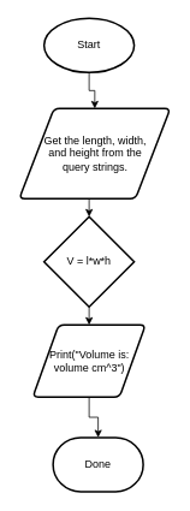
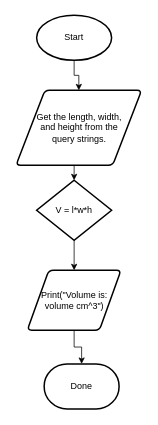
  <mxCell id="0" />
  <mxCell id="1" parent="0" />
  <mxCell id="2" style="edgeStyle=orthogonalEdgeStyle;rounded=0;orthogonalLoop=1;jettySize=auto;html=1;exitX=0.5;exitY=1;exitDx=0;exitDy=0;exitPerimeter=0;entryX=0.5;entryY=0;entryDx=0;entryDy=0;" parent="1" source="3" target="5" edge="1"><mxGeometry relative="1" as="geometry" /></mxCell>
  <mxCell id="3" value="Start" style="strokeWidth=2;html=1;shape=mxgraph.flowchart.start_1;whiteSpace=wrap;" parent="1" vertex="1"><mxGeometry x="48" y="20" width="100" height="60" as="geometry" /></mxCell>
  <mxCell id="4" style="edgeStyle=orthogonalEdgeStyle;rounded=0;orthogonalLoop=1;jettySize=auto;html=1;exitX=0.5;exitY=1;exitDx=0;exitDy=0;entryX=0.5;entryY=0;entryDx=0;entryDy=0;entryPerimeter=0;" parent="1" source="5" target="7" edge="1"><mxGeometry relative="1" as="geometry" /></mxCell>
  <mxCell id="5" value="Get the length, width,&lt;br&gt;and height from the&lt;br&gt;query strings." style="shape=parallelogram;html=1;strokeWidth=2;perimeter=parallelogramPerimeter;whiteSpace=wrap;rounded=1;arcSize=12;size=0.23;fontStyle=0" parent="1" vertex="1"><mxGeometry x="20.5" y="120" width="167.5" height="100" as="geometry" /></mxCell>
  <mxCell id="6" style="edgeStyle=orthogonalEdgeStyle;rounded=0;orthogonalLoop=1;jettySize=auto;html=1;exitX=0.5;exitY=1;exitDx=0;exitDy=0;exitPerimeter=0;entryX=0.5;entryY=0;entryDx=0;entryDy=0;" parent="1" source="7" target="9" edge="1"><mxGeometry relative="1" as="geometry" /></mxCell>
- <mxCell id="7" value="V = l*w*h" style="strokeWidth=2;html=1;shape=mxgraph.flowchart.decision;whiteSpace=wrap;" parent="1" vertex="1"><mxGeometry x="48" y="240" width="100" height="100" as="geometry" /></mxCell>
+ <mxCell id="7" value="V = l*w*h" style="strokeWidth=2;html=1;shape=mxgraph.flowchart.decision;whiteSpace=wrap;" parent="1" vertex="1"><mxGeometry x="48" y="240" width="100" height="80" as="geometry" /></mxCell>
  <mxCell id="8" style="edgeStyle=orthogonalEdgeStyle;rounded=0;orthogonalLoop=1;jettySize=auto;html=1;exitX=0.5;exitY=1;exitDx=0;exitDy=0;entryX=0.5;entryY=0;entryDx=0;entryDy=0;entryPerimeter=0;" parent="1" source="9" target="10" edge="1"><mxGeometry relative="1" as="geometry" /></mxCell>
  <mxCell id="9" value="Print(&quot;Volume is:&lt;br&gt;volume cm^3&quot;)" style="shape=parallelogram;html=1;strokeWidth=2;perimeter=parallelogramPerimeter;whiteSpace=wrap;rounded=1;arcSize=12;size=0.23;fontStyle=0" parent="1" vertex="1"><mxGeometry x="35.5" y="360" width="125" height="80" as="geometry" /></mxCell>
  <mxCell id="10" value="Done" style="strokeWidth=2;html=1;shape=mxgraph.flowchart.terminator;whiteSpace=wrap;" parent="1" vertex="1"><mxGeometry x="58" y="485" width="100" height="60" as="geometry" /></mxCell>
